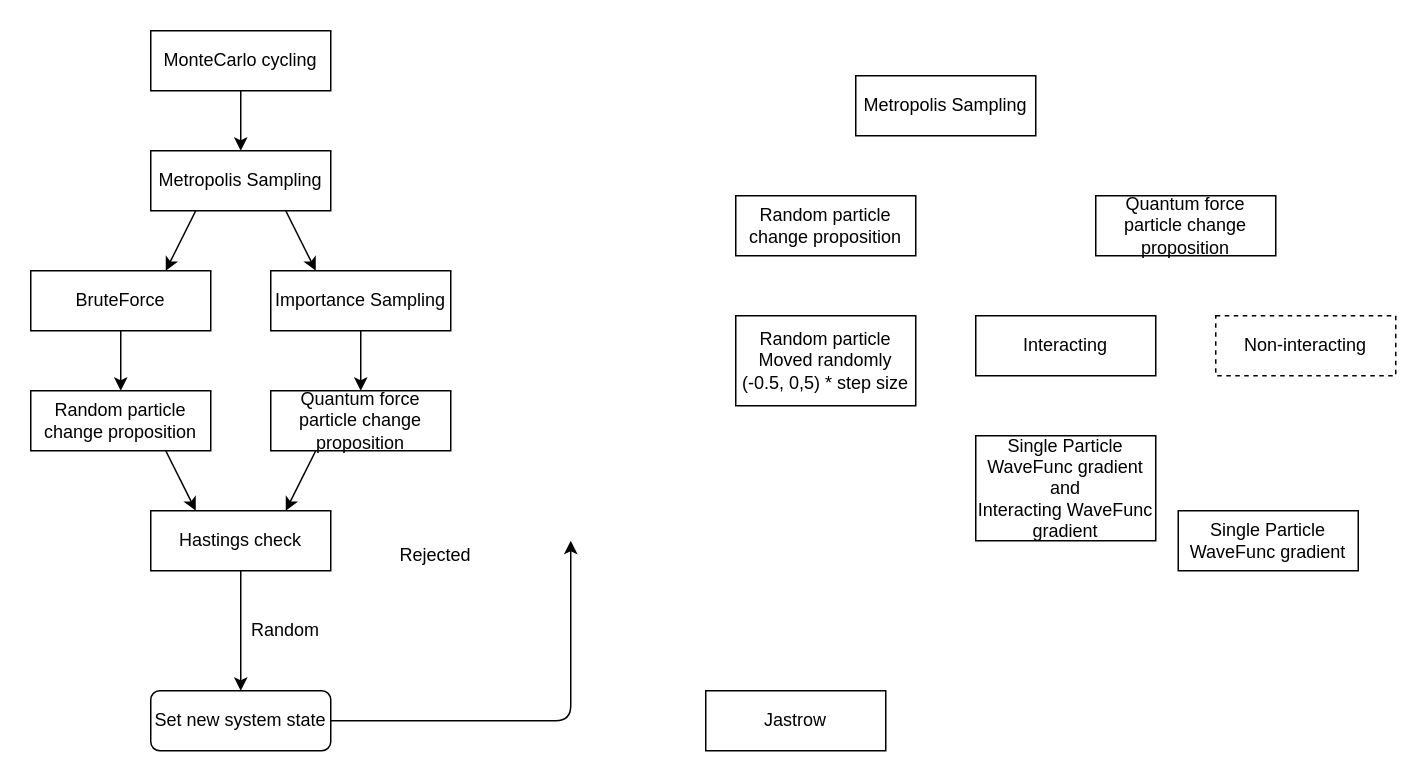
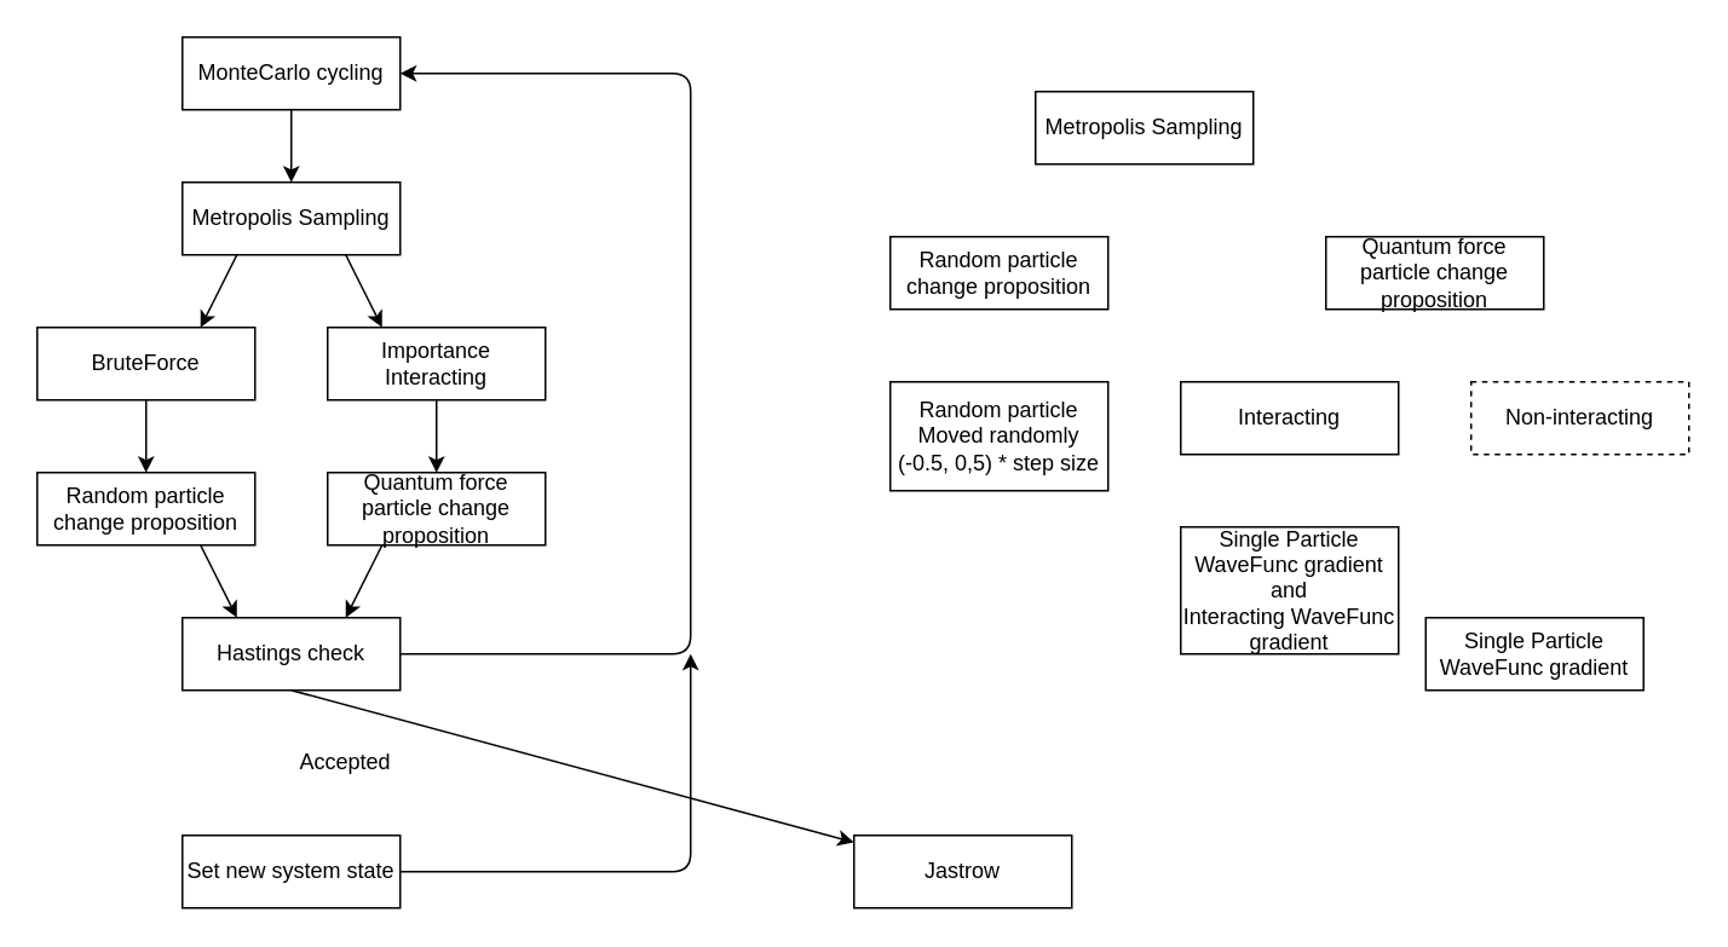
  <mxCell id="0" />
  <mxCell id="1" parent="0" />
  <mxCell id="2" value="MonteCarlo cycling" style="rounded=0;whiteSpace=wrap;html=1;" vertex="1" parent="1"><mxGeometry x="100" y="20" width="120" height="40" as="geometry" /></mxCell>
  <mxCell id="3" value="Metropolis Sampling" style="rounded=0;whiteSpace=wrap;html=1;" vertex="1" parent="1"><mxGeometry x="100" y="100" width="120" height="40" as="geometry" /></mxCell>
- <mxCell id="4" value="Importance Sampling" style="rounded=0;whiteSpace=wrap;html=1;" vertex="1" parent="1"><mxGeometry x="180" y="180" width="120" height="40" as="geometry" /></mxCell>
+ <mxCell id="4" value="Importance Interacting" style="rounded=0;whiteSpace=wrap;html=1;" vertex="1" parent="1"><mxGeometry x="180" y="180" width="120" height="40" as="geometry" /></mxCell>
  <mxCell id="5" value="BruteForce" style="rounded=0;whiteSpace=wrap;html=1;" vertex="1" parent="1"><mxGeometry x="20" y="180" width="120" height="40" as="geometry" /></mxCell>
  <mxCell id="6" value="" style="endArrow=classic;html=1;exitX=0.5;exitY=1;exitDx=0;exitDy=0;entryX=0.5;entryY=0;entryDx=0;entryDy=0;" edge="1" parent="1" source="2" target="3"><mxGeometry width="50" height="50" relative="1" as="geometry"><mxPoint x="140" y="360" as="sourcePoint" /><mxPoint x="190" y="310" as="targetPoint" /></mxGeometry></mxCell>
  <mxCell id="7" value="" style="endArrow=classic;html=1;exitX=0.75;exitY=1;exitDx=0;exitDy=0;entryX=0.25;entryY=0;entryDx=0;entryDy=0;" edge="1" parent="1" source="3" target="4"><mxGeometry width="50" height="50" relative="1" as="geometry"><mxPoint x="140" y="360" as="sourcePoint" /><mxPoint x="190" y="310" as="targetPoint" /></mxGeometry></mxCell>
  <mxCell id="8" value="" style="endArrow=classic;html=1;exitX=0.25;exitY=1;exitDx=0;exitDy=0;entryX=0.75;entryY=0;entryDx=0;entryDy=0;" edge="1" parent="1" source="3" target="5"><mxGeometry width="50" height="50" relative="1" as="geometry"><mxPoint x="140" y="360" as="sourcePoint" /><mxPoint x="190" y="310" as="targetPoint" /></mxGeometry></mxCell>
  <mxCell id="9" value="Quantum force particle change proposition" style="rounded=0;whiteSpace=wrap;html=1;" vertex="1" parent="1"><mxGeometry x="180" y="260" width="120" height="40" as="geometry" /></mxCell>
  <mxCell id="10" value="Jastrow" style="rounded=0;whiteSpace=wrap;html=1;" vertex="1" parent="1"><mxGeometry x="470" y="460" width="120" height="40" as="geometry" /></mxCell>
  <mxCell id="11" value="Hastings check" style="rounded=0;whiteSpace=wrap;html=1;" vertex="1" parent="1"><mxGeometry x="100" y="340" width="120" height="40" as="geometry" /></mxCell>
- <mxCell id="13" value="Rejected" style="text;html=1;strokeColor=none;fillColor=none;align=center;verticalAlign=middle;whiteSpace=wrap;rounded=0;" vertex="1" parent="1"><mxGeometry x="270" y="360" width="40" height="20" as="geometry" /></mxCell>
- <mxCell id="14" value="Set new system state" style="whiteSpace=wrap;html=1;rounded=1;" vertex="1" parent="1"><mxGeometry x="100" y="460" width="120" height="40" as="geometry" /></mxCell>
- <mxCell id="15" value="" style="endArrow=classic;html=1;exitX=0.5;exitY=1;exitDx=0;exitDy=0;entryX=0.5;entryY=0;entryDx=0;entryDy=0;" edge="1" parent="1" source="11" target="14"><mxGeometry width="50" height="50" relative="1" as="geometry"><mxPoint x="140" y="340" as="sourcePoint" /><mxPoint x="190" y="290" as="targetPoint" /></mxGeometry></mxCell>
- <mxCell id="16" value="Random" style="text;html=1;strokeColor=none;fillColor=none;align=center;verticalAlign=middle;whiteSpace=wrap;rounded=0;" vertex="1" parent="1"><mxGeometry x="170" y="410" width="40" height="20" as="geometry" /></mxCell>
+ <mxCell id="12" value="" style="endArrow=classic;html=1;exitX=1;exitY=0.5;exitDx=0;exitDy=0;entryX=1;entryY=0.5;entryDx=0;entryDy=0;" edge="1" parent="1" source="11" target="2"><mxGeometry width="50" height="50" relative="1" as="geometry"><mxPoint x="140" y="340" as="sourcePoint" /><mxPoint x="380" y="40" as="targetPoint" /><Array as="points"><mxPoint x="380" y="360" /><mxPoint x="380" y="130" /><mxPoint x="380" y="40" /></Array></mxGeometry></mxCell>
+ <mxCell id="14" value="Set new system state" style="rounded=0;whiteSpace=wrap;html=1;" vertex="1" parent="1"><mxGeometry x="100" y="460" width="120" height="40" as="geometry" /></mxCell>
+ <mxCell id="15" value="" style="endArrow=classic;html=1;exitX=0.5;exitY=1;exitDx=0;exitDy=0;" edge="1" parent="1" source="11" target="10"><mxGeometry width="50" height="50" relative="1" as="geometry"><mxPoint x="140" y="340" as="sourcePoint" /><mxPoint x="190" y="290" as="targetPoint" /></mxGeometry></mxCell>
+ <mxCell id="16" value="Accepted" style="text;html=1;strokeColor=none;fillColor=none;align=center;verticalAlign=middle;whiteSpace=wrap;rounded=0;" vertex="1" parent="1"><mxGeometry x="170" y="410" width="40" height="20" as="geometry" /></mxCell>
  <mxCell id="17" value="" style="endArrow=classic;html=1;exitX=1;exitY=0.5;exitDx=0;exitDy=0;" edge="1" parent="1" source="14"><mxGeometry width="50" height="50" relative="1" as="geometry"><mxPoint x="140" y="340" as="sourcePoint" /><mxPoint x="380" y="360" as="targetPoint" /><Array as="points"><mxPoint x="380" y="480" /></Array></mxGeometry></mxCell>
  <mxCell id="18" value="" style="endArrow=classic;html=1;exitX=0.25;exitY=1;exitDx=0;exitDy=0;entryX=0.75;entryY=0;entryDx=0;entryDy=0;" edge="1" parent="1" source="9" target="11"><mxGeometry width="50" height="50" relative="1" as="geometry"><mxPoint x="140" y="340" as="sourcePoint" /><mxPoint x="190" y="290" as="targetPoint" /></mxGeometry></mxCell>
  <mxCell id="19" value="" style="endArrow=classic;html=1;exitX=0.5;exitY=1;exitDx=0;exitDy=0;" edge="1" parent="1" source="4" target="9"><mxGeometry width="50" height="50" relative="1" as="geometry"><mxPoint x="140" y="340" as="sourcePoint" /><mxPoint x="190" y="290" as="targetPoint" /></mxGeometry></mxCell>
  <mxCell id="20" value="Random particle change proposition" style="rounded=0;whiteSpace=wrap;html=1;" vertex="1" parent="1"><mxGeometry x="20" y="260" width="120" height="40" as="geometry" /></mxCell>
  <mxCell id="21" value="" style="endArrow=classic;html=1;exitX=0.75;exitY=1;exitDx=0;exitDy=0;entryX=0.25;entryY=0;entryDx=0;entryDy=0;" edge="1" parent="1" source="20" target="11"><mxGeometry width="50" height="50" relative="1" as="geometry"><mxPoint x="140" y="340" as="sourcePoint" /><mxPoint x="190" y="290" as="targetPoint" /></mxGeometry></mxCell>
  <mxCell id="22" value="" style="endArrow=classic;html=1;exitX=0.5;exitY=1;exitDx=0;exitDy=0;entryX=0.5;entryY=0;entryDx=0;entryDy=0;" edge="1" parent="1" source="5" target="20"><mxGeometry width="50" height="50" relative="1" as="geometry"><mxPoint x="140" y="340" as="sourcePoint" /><mxPoint x="190" y="290" as="targetPoint" /></mxGeometry></mxCell>
  <mxCell id="23" value="Metropolis Sampling" style="rounded=0;whiteSpace=wrap;html=1;" vertex="1" parent="1"><mxGeometry x="570" y="50" width="120" height="40" as="geometry" /></mxCell>
  <mxCell id="24" value="Random particle change proposition" style="rounded=0;whiteSpace=wrap;html=1;" vertex="1" parent="1"><mxGeometry x="490" y="130" width="120" height="40" as="geometry" /></mxCell>
  <mxCell id="25" value="Quantum force particle change proposition" style="rounded=0;whiteSpace=wrap;html=1;" vertex="1" parent="1"><mxGeometry x="730" y="130" width="120" height="40" as="geometry" /></mxCell>
  <mxCell id="26" value="Random particle&lt;br&gt;Moved randomly (-0.5, 0,5) * step size" style="rounded=0;whiteSpace=wrap;html=1;" vertex="1" parent="1"><mxGeometry x="490" y="210" width="120" height="60" as="geometry" /></mxCell>
  <mxCell id="27" value="Interacting" style="rounded=0;whiteSpace=wrap;html=1;" vertex="1" parent="1"><mxGeometry x="650" y="210" width="120" height="40" as="geometry" /></mxCell>
  <mxCell id="28" value="Non-interacting" style="rounded=0;whiteSpace=wrap;html=1;dashed=1;" vertex="1" parent="1"><mxGeometry x="810" y="210" width="120" height="40" as="geometry" /></mxCell>
  <mxCell id="29" value="Single Particle WaveFunc gradient&lt;br&gt;and&lt;br&gt;Interacting WaveFunc gradient" style="rounded=0;whiteSpace=wrap;html=1;" vertex="1" parent="1"><mxGeometry x="650" y="290" width="120" height="70" as="geometry" /></mxCell>
  <mxCell id="30" value="Single Particle WaveFunc gradient" style="rounded=0;whiteSpace=wrap;html=1;" vertex="1" parent="1"><mxGeometry x="785" y="340" width="120" height="40" as="geometry" /></mxCell>
